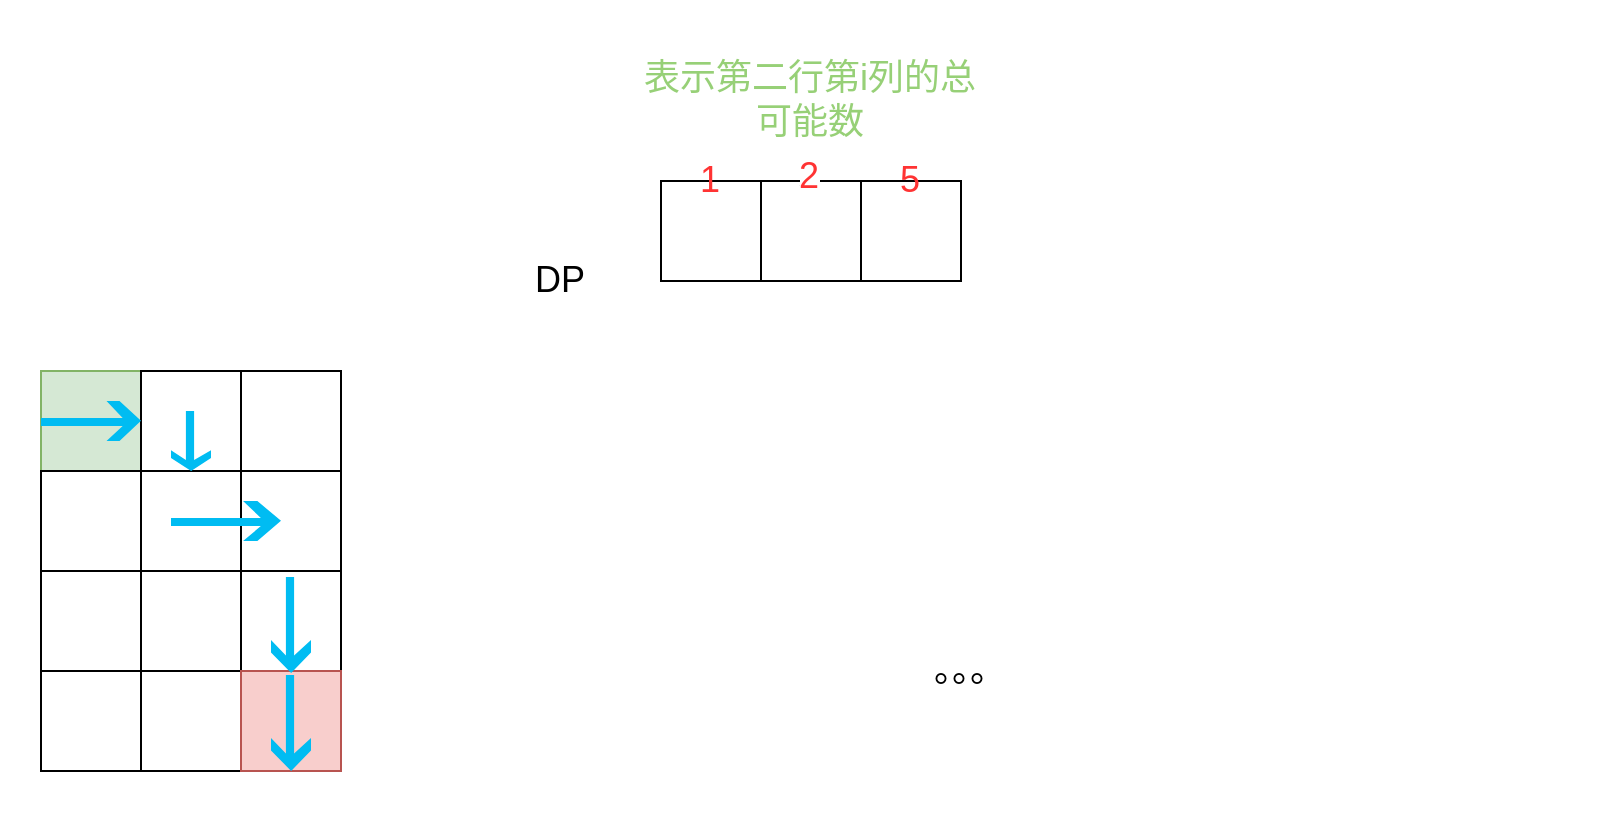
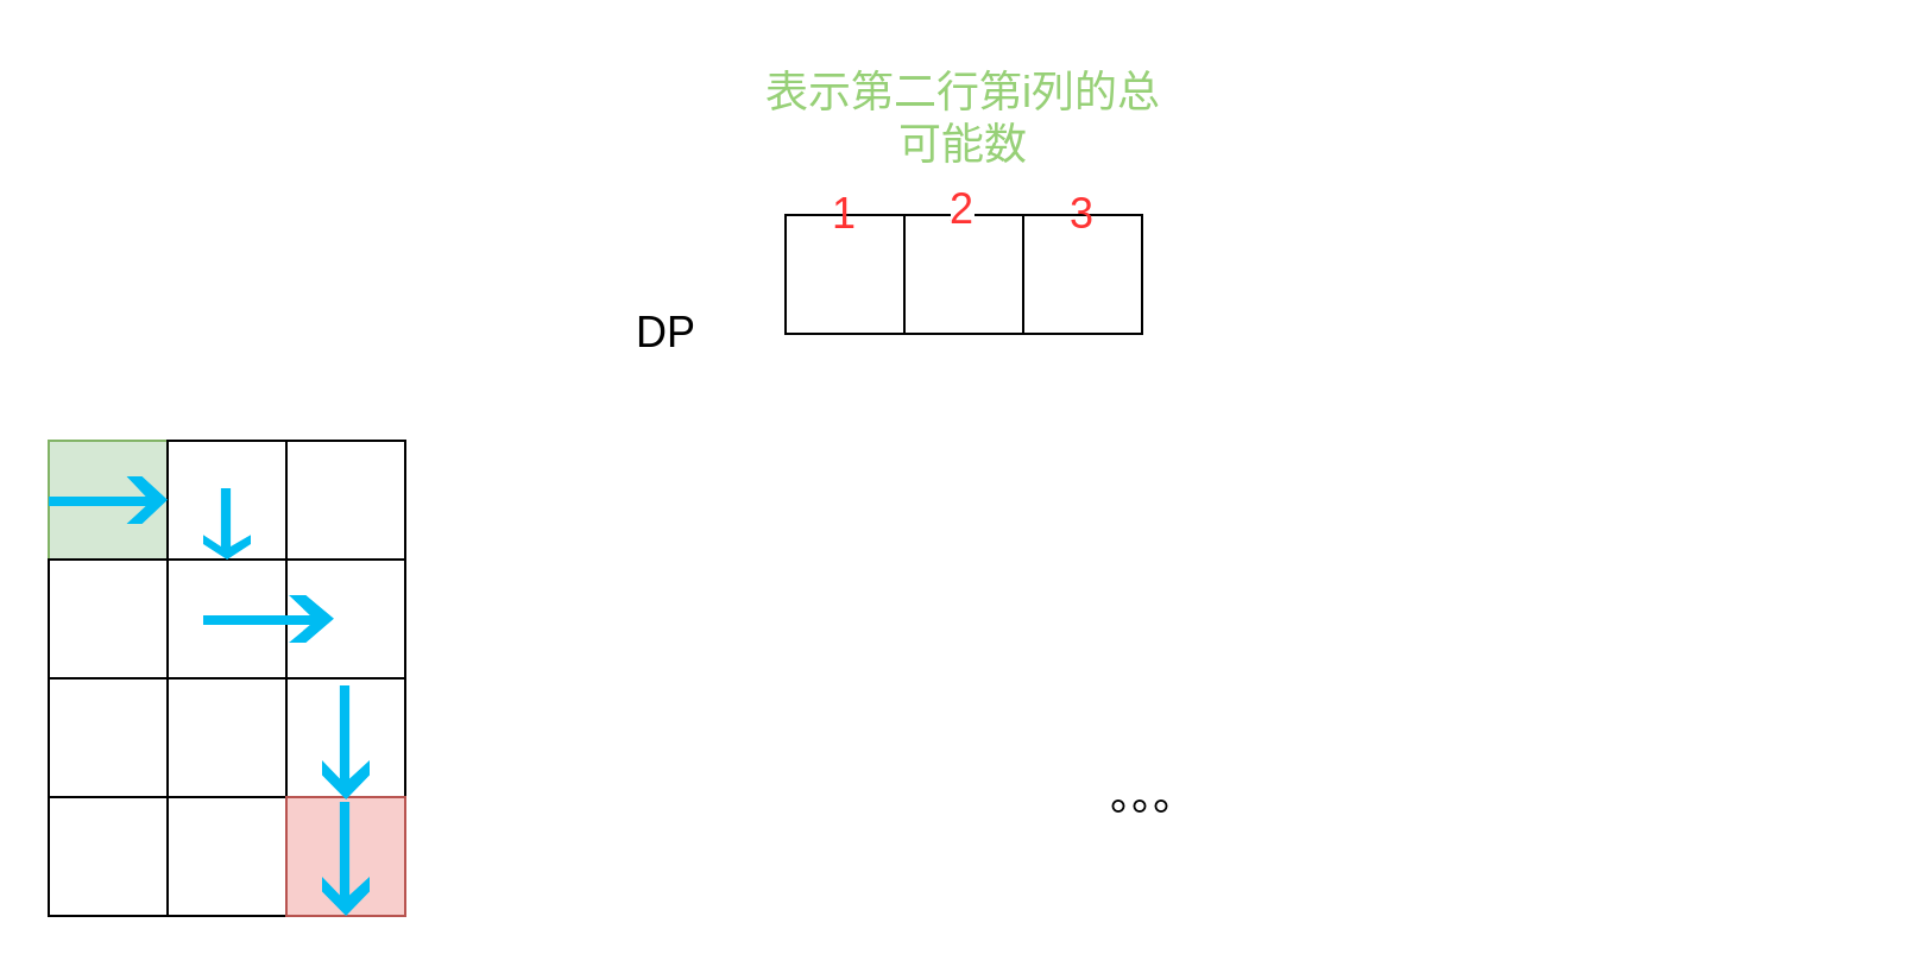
  <mxCell id="0" />
  <mxCell id="1" parent="0" />
  <mxCell id="2" value="" style="rounded=0;whiteSpace=wrap;html=1;fillColor=#d5e8d4;strokeColor=#82b366;" vertex="1" parent="1"><mxGeometry x="20" y="185" width="50" height="50" as="geometry" /></mxCell>
  <mxCell id="3" value="" style="rounded=0;whiteSpace=wrap;html=1;" vertex="1" parent="1"><mxGeometry x="70" y="185" width="50" height="50" as="geometry" /></mxCell>
  <mxCell id="4" value="" style="rounded=0;whiteSpace=wrap;html=1;" vertex="1" parent="1"><mxGeometry x="120" y="185" width="50" height="50" as="geometry" /></mxCell>
  <mxCell id="5" value="" style="rounded=0;whiteSpace=wrap;html=1;" vertex="1" parent="1"><mxGeometry x="20" y="235" width="50" height="50" as="geometry" /></mxCell>
  <mxCell id="6" value="" style="rounded=0;whiteSpace=wrap;html=1;" vertex="1" parent="1"><mxGeometry x="20" y="285" width="50" height="50" as="geometry" /></mxCell>
  <mxCell id="7" value="" style="rounded=0;whiteSpace=wrap;html=1;" vertex="1" parent="1"><mxGeometry x="20" y="335" width="50" height="50" as="geometry" /></mxCell>
  <mxCell id="8" value="" style="rounded=0;whiteSpace=wrap;html=1;" vertex="1" parent="1"><mxGeometry x="70" y="235" width="50" height="50" as="geometry" /></mxCell>
  <mxCell id="9" value="" style="rounded=0;whiteSpace=wrap;html=1;" vertex="1" parent="1"><mxGeometry x="70" y="285" width="50" height="50" as="geometry" /></mxCell>
  <mxCell id="10" value="" style="rounded=0;whiteSpace=wrap;html=1;" vertex="1" parent="1"><mxGeometry x="70" y="335" width="50" height="50" as="geometry" /></mxCell>
  <mxCell id="11" value="" style="rounded=0;whiteSpace=wrap;html=1;" vertex="1" parent="1"><mxGeometry x="120" y="235" width="50" height="50" as="geometry" /></mxCell>
  <mxCell id="12" value="" style="rounded=0;whiteSpace=wrap;html=1;" vertex="1" parent="1"><mxGeometry x="120" y="285" width="50" height="50" as="geometry" /></mxCell>
  <mxCell id="13" value="" style="rounded=0;whiteSpace=wrap;html=1;fillColor=#f8cecc;strokeColor=#b85450;" vertex="1" parent="1"><mxGeometry x="120" y="335" width="50" height="50" as="geometry" /></mxCell>
  <mxCell id="14" value="" style="shadow=0;dashed=0;html=1;strokeColor=none;labelPosition=center;verticalLabelPosition=bottom;verticalAlign=top;align=center;shape=mxgraph.mscae.deprecated.poster_arrow;fillColor=#00BCF2;direction=north;" vertex="1" parent="1"><mxGeometry x="20" y="200" width="50" height="20" as="geometry" /></mxCell>
  <mxCell id="15" value="" style="shadow=0;dashed=0;html=1;strokeColor=none;labelPosition=center;verticalLabelPosition=bottom;verticalAlign=top;align=center;shape=mxgraph.mscae.deprecated.poster_arrow;fillColor=#00BCF2;direction=north;" vertex="1" parent="1"><mxGeometry x="85" y="250" width="55" height="20" as="geometry" /></mxCell>
  <mxCell id="16" value="" style="shadow=0;dashed=0;html=1;strokeColor=none;labelPosition=center;verticalLabelPosition=bottom;verticalAlign=top;align=center;shape=mxgraph.mscae.deprecated.poster_arrow;fillColor=#00BCF2;direction=east;" vertex="1" parent="1"><mxGeometry x="85" y="205" width="20" height="30" as="geometry" /></mxCell>
  <mxCell id="17" value="" style="shadow=0;dashed=0;html=1;strokeColor=none;labelPosition=center;verticalLabelPosition=bottom;verticalAlign=top;align=center;shape=mxgraph.mscae.deprecated.poster_arrow;fillColor=#00BCF2;direction=east;" vertex="1" parent="1"><mxGeometry x="135" y="288" width="20" height="48" as="geometry" /></mxCell>
  <mxCell id="18" value="" style="shadow=0;dashed=0;html=1;strokeColor=none;labelPosition=center;verticalLabelPosition=bottom;verticalAlign=top;align=center;shape=mxgraph.mscae.deprecated.poster_arrow;fillColor=#00BCF2;direction=east;" vertex="1" parent="1"><mxGeometry x="135" y="337" width="20" height="48" as="geometry" /></mxCell>
  <mxCell id="19" value="" style="rounded=0;whiteSpace=wrap;html=1;" vertex="1" parent="1"><mxGeometry x="330" y="90" width="50" height="50" as="geometry" /></mxCell>
  <mxCell id="20" value="" style="rounded=0;whiteSpace=wrap;html=1;" vertex="1" parent="1"><mxGeometry x="380" y="90" width="50" height="50" as="geometry" /></mxCell>
  <mxCell id="21" value="" style="rounded=0;whiteSpace=wrap;html=1;" vertex="1" parent="1"><mxGeometry x="430" y="90" width="50" height="50" as="geometry" /></mxCell>
  <mxCell id="22" value="表示第二行第i列的总可能数" style="text;html=1;strokeColor=none;fillColor=none;align=center;verticalAlign=middle;whiteSpace=wrap;rounded=0;fontSize=18;fontColor=#97D077;" vertex="1" parent="1"><mxGeometry x="315" y="20" width="180" height="60" as="geometry" /></mxCell>
  <mxCell id="23" value="1" style="text;html=1;strokeColor=none;fillColor=none;align=center;verticalAlign=middle;whiteSpace=wrap;rounded=0;fontSize=18;fontColor=#FF3333;" vertex="1" parent="1"><mxGeometry x="335" y="80" width="40" height="20" as="geometry" /></mxCell>
  <mxCell id="24" value="1" style="text;html=1;strokeColor=none;fillColor=none;align=center;verticalAlign=middle;whiteSpace=wrap;rounded=0;fontSize=18;fontColor=#FF3333;" vertex="1" parent="1"><mxGeometry x="385" y="80" width="40" height="20" as="geometry" /></mxCell>
- <mxCell id="25" value="5" style="text;html=1;strokeColor=none;fillColor=none;align=center;verticalAlign=middle;whiteSpace=wrap;rounded=0;fontSize=18;fontColor=#FF3333;" vertex="1" parent="1"><mxGeometry x="435" y="80" width="40" height="20" as="geometry" /></mxCell>
+ <mxCell id="25" value="3" style="text;html=1;strokeColor=none;fillColor=none;align=center;verticalAlign=middle;whiteSpace=wrap;rounded=0;fontSize=18;fontColor=#FF3333;" vertex="1" parent="1"><mxGeometry x="435" y="80" width="40" height="20" as="geometry" /></mxCell>
  <mxCell id="26" value="2" style="edgeStyle=orthogonalEdgeStyle;rounded=0;orthogonalLoop=1;jettySize=auto;html=1;exitX=0.5;exitY=1;exitDx=0;exitDy=0;entryX=0.5;entryY=0.5;entryDx=0;entryDy=0;entryPerimeter=0;fontSize=18;fontColor=#FF3333;" edge="1" parent="1"><mxGeometry relative="1" as="geometry"><mxPoint x="404" y="93" as="sourcePoint" /><mxPoint x="404" y="83" as="targetPoint" /></mxGeometry></mxCell>
  <mxCell id="27" value="。。。" style="text;html=1;strokeColor=none;fillColor=none;align=center;verticalAlign=middle;whiteSpace=wrap;rounded=0;fontSize=18;fontColor=#000000;" vertex="1" parent="1"><mxGeometry x="180" y="325" width="610" height="20" as="geometry" /></mxCell>
  <mxCell id="28" value="DP" style="text;html=1;strokeColor=none;fillColor=none;align=center;verticalAlign=middle;whiteSpace=wrap;rounded=0;fontSize=18;fontColor=#000000;" vertex="1" parent="1"><mxGeometry x="260" y="130" width="40" height="20" as="geometry" /></mxCell>
